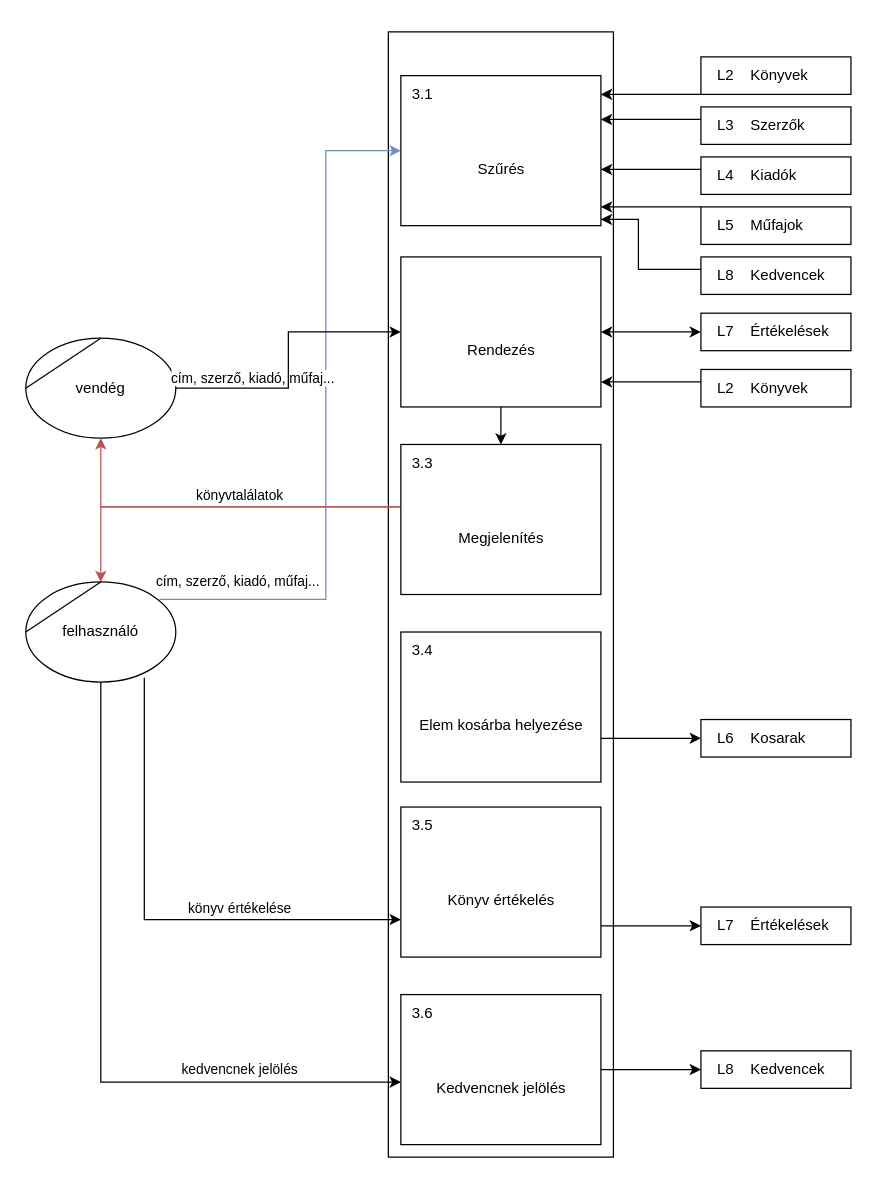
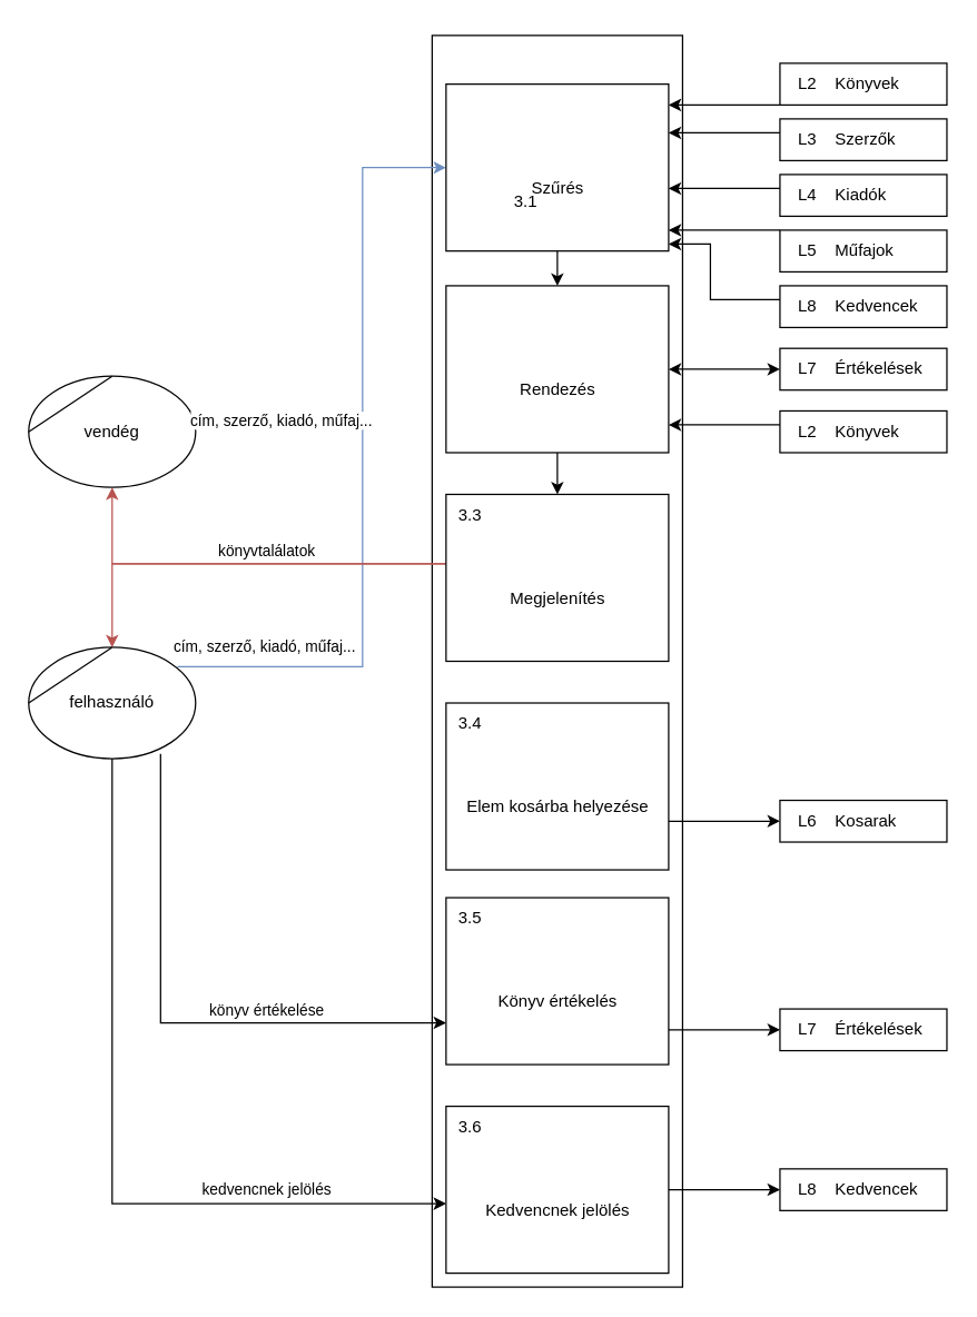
  <mxCell id="0" />
  <mxCell id="1" parent="0" />
  <mxCell id="2" value="" style="html=1;dashed=0;whitespace=wrap;shape=mxgraph.dfd.process;align=center;container=0;collapsible=0;spacingTop=30;" vertex="1" parent="1"><mxGeometry x="310" y="25" width="180" height="900" as="geometry" /></mxCell>
  <mxCell id="3" value="Könyvek" style="html=1;dashed=0;whitespace=wrap;shape=mxgraph.dfd.dataStoreID2;align=left;spacingLeft=38;container=1;collapsible=0;" vertex="1" parent="1"><mxGeometry x="560" y="45" width="120" height="30" as="geometry" /></mxCell>
  <mxCell id="4" value="L2" style="text;html=1;strokeColor=none;fillColor=none;align=center;verticalAlign=middle;whiteSpace=wrap;rounded=0;connectable=0;allowArrows=0;movable=0;resizable=0;rotatable=0;cloneable=0;deletable=0;" vertex="1" parent="3"><mxGeometry x="5" width="30" height="30" as="geometry" /></mxCell>
  <mxCell id="5" value="Szerzők" style="html=1;dashed=0;whitespace=wrap;shape=mxgraph.dfd.dataStoreID2;align=left;spacingLeft=38;container=1;collapsible=0;" vertex="1" parent="1"><mxGeometry x="560" y="85" width="120" height="30" as="geometry" /></mxCell>
  <mxCell id="6" value="L3" style="text;html=1;strokeColor=none;fillColor=none;align=center;verticalAlign=middle;whiteSpace=wrap;rounded=0;connectable=0;allowArrows=0;movable=0;resizable=0;rotatable=0;cloneable=0;deletable=0;" vertex="1" parent="5"><mxGeometry x="5" width="30" height="30" as="geometry" /></mxCell>
  <mxCell id="7" value="Kiadók&lt;br&gt;" style="html=1;dashed=0;whitespace=wrap;shape=mxgraph.dfd.dataStoreID2;align=left;spacingLeft=38;container=1;collapsible=0;" vertex="1" parent="1"><mxGeometry x="560" y="125" width="120" height="30" as="geometry" /></mxCell>
  <mxCell id="8" value="L4" style="text;html=1;strokeColor=none;fillColor=none;align=center;verticalAlign=middle;whiteSpace=wrap;rounded=0;connectable=0;allowArrows=0;movable=0;resizable=0;rotatable=0;cloneable=0;deletable=0;" vertex="1" parent="7"><mxGeometry x="5" width="30" height="30" as="geometry" /></mxCell>
  <mxCell id="9" value="vendég" style="shape=stencil(tZRtjoMgEIZPw98GJR6gYXfvQe10nZQCAbYft99RNKlW7GajiTGZeeXhnZGBCRka5YCVvGHig5VlwTm9Kb5NYhUc1DElr8qjOmhISojenuGGx9gz0DTgMbaq+GR8T9+0j5C1NYYgaE0YKU86wRQaWsvvCdZv/xhFjvgXiOB7kynLyq+/Y3fVNuBiI79j7OB+db/rgceOi61+3Grg4v9YISmTO9xCHlR9/vb2xxxnzYDW6AK8OfLTeZzO66ynzM5CnqyHBUsn1DqN9UITnWoH/kUY5Iu9PtVUzRY1jx4IGk22K9UioSs+44+uvFxl3bKX1nTZdE12iV8=);whiteSpace=wrap;html=1;" vertex="1" parent="1"><mxGeometry x="20" y="270" width="120" height="80" as="geometry" /></mxCell>
  <mxCell id="10" style="edgeStyle=orthogonalEdgeStyle;rounded=0;orthogonalLoop=1;jettySize=auto;html=1;startArrow=none;startFill=0;endArrow=classic;endFill=1;exitX=0.79;exitY=0.958;exitDx=0;exitDy=0;exitPerimeter=0;" edge="1" parent="1" source="12" target="54"><mxGeometry relative="1" as="geometry"><Array as="points"><mxPoint x="115" y="735" /></Array></mxGeometry></mxCell>
  <mxCell id="11" value="könyv értékelése" style="edgeLabel;html=1;align=center;verticalAlign=middle;resizable=0;points=[];" vertex="1" connectable="0" parent="10"><mxGeometry x="0.07" relative="1" as="geometry"><mxPoint x="56" y="-10" as="offset" /></mxGeometry></mxCell>
  <mxCell id="12" value="felhasználó" style="shape=stencil(tZRtjoMgEIZPw98GJR6gYXfvQe10nZQCAbYft99RNKlW7GajiTGZeeXhnZGBCRka5YCVvGHig5VlwTm9Kb5NYhUc1DElr8qjOmhISojenuGGx9gz0DTgMbaq+GR8T9+0j5C1NYYgaE0YKU86wRQaWsvvCdZv/xhFjvgXiOB7kynLyq+/Y3fVNuBiI79j7OB+db/rgceOi61+3Grg4v9YISmTO9xCHlR9/vb2xxxnzYDW6AK8OfLTeZzO66ynzM5CnqyHBUsn1DqN9UITnWoH/kUY5Iu9PtVUzRY1jx4IGk22K9UioSs+44+uvFxl3bKX1nTZdE12iV8=);whiteSpace=wrap;html=1;" vertex="1" parent="1"><mxGeometry x="20" y="465" width="120" height="80" as="geometry" /></mxCell>
  <mxCell id="13" value="" style="endArrow=classic;html=1;rounded=0;verticalAlign=bottom;edgeStyle=orthogonalEdgeStyle;exitX=0.891;exitY=0.174;exitDx=0;exitDy=0;exitPerimeter=0;fillColor=#dae8fc;strokeColor=#6c8ebf;" edge="1" parent="1" source="12" target="40"><mxGeometry width="50" height="50" relative="1" as="geometry"><mxPoint x="190" y="95" as="sourcePoint" /><mxPoint x="310" y="479" as="targetPoint" /><mxPoint as="offset" /><Array as="points"><mxPoint x="260" y="479" /><mxPoint x="260" y="120" /></Array></mxGeometry></mxCell>
  <mxCell id="14" value="cím, szerző, kiadó, műfaj...&amp;nbsp;" style="edgeLabel;html=1;align=center;verticalAlign=middle;resizable=0;points=[];" vertex="1" connectable="0" parent="13"><mxGeometry x="-0.252" y="1" relative="1" as="geometry"><mxPoint x="-69" y="59" as="offset" /></mxGeometry></mxCell>
  <mxCell id="15" value="cím, szerző, kiadó, műfaj...&amp;nbsp;" style="edgeLabel;html=1;align=center;verticalAlign=middle;resizable=0;points=[];" vertex="1" connectable="0" parent="1"><mxGeometry x="259.998" y="35" as="geometry"><mxPoint x="-57" y="266" as="offset" /></mxGeometry></mxCell>
  <mxCell id="16" value="" style="endArrow=classic;html=1;rounded=0;verticalAlign=bottom;edgeStyle=orthogonalEdgeStyle;" edge="1" parent="1" target="40" source="3"><mxGeometry width="50" height="50" relative="1" as="geometry"><mxPoint x="517.5" y="45" as="sourcePoint" /><mxPoint x="487.5" y="45" as="targetPoint" /><Array as="points"><mxPoint x="550" y="75" /><mxPoint x="550" y="75" /></Array></mxGeometry></mxCell>
  <mxCell id="17" value="" style="endArrow=classic;html=1;rounded=0;verticalAlign=bottom;edgeStyle=orthogonalEdgeStyle;" edge="1" parent="1" target="40" source="23"><mxGeometry width="50" height="50" relative="1" as="geometry"><mxPoint x="517.5" y="79.86" as="sourcePoint" /><mxPoint x="467.5" y="80" as="targetPoint" /><Array as="points"><mxPoint x="550" y="165" /><mxPoint x="550" y="165" /></Array></mxGeometry></mxCell>
  <mxCell id="18" value="" style="endArrow=classic;html=1;rounded=0;verticalAlign=bottom;edgeStyle=orthogonalEdgeStyle;" edge="1" parent="1" source="7" target="40"><mxGeometry width="50" height="50" relative="1" as="geometry"><mxPoint x="517.5" y="110" as="sourcePoint" /><mxPoint x="470" y="109.86" as="targetPoint" /><Array as="points"><mxPoint x="520" y="135" /><mxPoint x="520" y="135" /></Array></mxGeometry></mxCell>
  <mxCell id="19" value="Kosarak&lt;br&gt;" style="html=1;dashed=0;whitespace=wrap;shape=mxgraph.dfd.dataStoreID2;align=left;spacingLeft=38;container=1;collapsible=0;" vertex="1" parent="1"><mxGeometry x="560" y="575" width="120" height="30" as="geometry" /></mxCell>
  <mxCell id="20" value="L6" style="text;html=1;strokeColor=none;fillColor=none;align=center;verticalAlign=middle;whiteSpace=wrap;rounded=0;connectable=0;allowArrows=0;movable=0;resizable=0;rotatable=0;cloneable=0;deletable=0;" vertex="1" parent="19"><mxGeometry x="5" width="30" height="30" as="geometry" /></mxCell>
  <mxCell id="21" value="" style="endArrow=classic;html=1;rounded=0;verticalAlign=bottom;edgeStyle=orthogonalEdgeStyle;" edge="1" parent="1" source="50" target="19"><mxGeometry width="50" height="50" relative="1" as="geometry"><mxPoint x="527.5" y="130" as="sourcePoint" /><mxPoint x="480" y="129.86" as="targetPoint" /><Array as="points"><mxPoint x="510" y="590" /><mxPoint x="510" y="590" /></Array></mxGeometry></mxCell>
  <mxCell id="22" value="" style="endArrow=classic;html=1;rounded=0;verticalAlign=bottom;edgeStyle=orthogonalEdgeStyle;" edge="1" parent="1" source="5" target="40"><mxGeometry width="50" height="50" relative="1" as="geometry"><mxPoint x="517.5" y="140" as="sourcePoint" /><mxPoint x="470" y="139.86" as="targetPoint" /><Array as="points"><mxPoint x="550" y="95" /><mxPoint x="550" y="95" /></Array></mxGeometry></mxCell>
  <mxCell id="23" value="Műfajok" style="html=1;dashed=0;whitespace=wrap;shape=mxgraph.dfd.dataStoreID2;align=left;spacingLeft=38;container=1;collapsible=0;" vertex="1" parent="1"><mxGeometry x="560" y="165" width="120" height="30" as="geometry" /></mxCell>
  <mxCell id="24" value="L5" style="text;html=1;strokeColor=none;fillColor=none;align=center;verticalAlign=middle;whiteSpace=wrap;rounded=0;connectable=0;allowArrows=0;movable=0;resizable=0;rotatable=0;cloneable=0;deletable=0;" vertex="1" parent="23"><mxGeometry x="5" width="30" height="30" as="geometry" /></mxCell>
  <mxCell id="25" style="edgeStyle=orthogonalEdgeStyle;rounded=0;orthogonalLoop=1;jettySize=auto;html=1;startArrow=none;startFill=0;endArrow=classic;endFill=1;" edge="1" parent="1" source="26" target="40"><mxGeometry relative="1" as="geometry"><Array as="points"><mxPoint x="510" y="215" /><mxPoint x="510" y="175" /></Array></mxGeometry></mxCell>
  <mxCell id="26" value="Kedvencek" style="html=1;dashed=0;whitespace=wrap;shape=mxgraph.dfd.dataStoreID2;align=left;spacingLeft=38;container=1;collapsible=0;" vertex="1" parent="1"><mxGeometry x="560" y="205" width="120" height="30" as="geometry" /></mxCell>
  <mxCell id="27" value="L8" style="text;html=1;strokeColor=none;fillColor=none;align=center;verticalAlign=middle;whiteSpace=wrap;rounded=0;connectable=0;allowArrows=0;movable=0;resizable=0;rotatable=0;cloneable=0;deletable=0;" vertex="1" parent="26"><mxGeometry x="5" width="30" height="30" as="geometry" /></mxCell>
  <mxCell id="28" style="edgeStyle=orthogonalEdgeStyle;rounded=0;orthogonalLoop=1;jettySize=auto;html=1;startArrow=classic;startFill=1;endArrow=classic;endFill=1;" edge="1" parent="1" source="29" target="44"><mxGeometry relative="1" as="geometry"><mxPoint x="357.5" y="175" as="targetPoint" /><Array as="points"><mxPoint x="530" y="265" /><mxPoint x="530" y="265" /></Array></mxGeometry></mxCell>
  <mxCell id="29" value="Értékelések" style="html=1;dashed=0;whitespace=wrap;shape=mxgraph.dfd.dataStoreID2;align=left;spacingLeft=38;container=1;collapsible=0;" vertex="1" parent="1"><mxGeometry x="560" y="250" width="120" height="30" as="geometry" /></mxCell>
  <mxCell id="30" value="L7" style="text;html=1;strokeColor=none;fillColor=none;align=center;verticalAlign=middle;whiteSpace=wrap;rounded=0;connectable=0;allowArrows=0;movable=0;resizable=0;rotatable=0;cloneable=0;deletable=0;" vertex="1" parent="29"><mxGeometry x="5" width="30" height="30" as="geometry" /></mxCell>
  <mxCell id="31" style="edgeStyle=orthogonalEdgeStyle;rounded=0;orthogonalLoop=1;jettySize=auto;html=1;startArrow=none;startFill=0;endArrow=classic;endFill=1;" edge="1" parent="1" target="62" source="12"><mxGeometry relative="1" as="geometry"><mxPoint x="190" y="144" as="sourcePoint" /><mxPoint x="310" y="595" as="targetPoint" /><Array as="points"><mxPoint x="80" y="865" /></Array></mxGeometry></mxCell>
  <mxCell id="32" value="kedvencnek jelölés" style="edgeLabel;html=1;align=center;verticalAlign=middle;resizable=0;points=[];" vertex="1" connectable="0" parent="31"><mxGeometry x="-0.127" y="1" relative="1" as="geometry"><mxPoint x="109" y="65" as="offset" /></mxGeometry></mxCell>
  <mxCell id="33" value="Könyvek" style="html=1;dashed=0;whitespace=wrap;shape=mxgraph.dfd.dataStoreID2;align=left;spacingLeft=38;container=1;collapsible=0;" vertex="1" parent="1"><mxGeometry x="560" y="295" width="120" height="30" as="geometry" /></mxCell>
  <mxCell id="34" value="L2" style="text;html=1;strokeColor=none;fillColor=none;align=center;verticalAlign=middle;whiteSpace=wrap;rounded=0;connectable=0;allowArrows=0;movable=0;resizable=0;rotatable=0;cloneable=0;deletable=0;" vertex="1" parent="33"><mxGeometry x="5" width="30" height="30" as="geometry" /></mxCell>
  <mxCell id="35" value="" style="endArrow=classic;html=1;rounded=0;verticalAlign=bottom;edgeStyle=orthogonalEdgeStyle;" edge="1" parent="1" source="33" target="44"><mxGeometry width="50" height="50" relative="1" as="geometry"><mxPoint x="570" y="85" as="sourcePoint" /><mxPoint x="490" y="85" as="targetPoint" /><Array as="points"><mxPoint x="540" y="305" /><mxPoint x="540" y="305" /></Array></mxGeometry></mxCell>
  <mxCell id="36" style="edgeStyle=orthogonalEdgeStyle;rounded=0;orthogonalLoop=1;jettySize=auto;html=1;fillColor=#f8cecc;strokeColor=#b85450;" edge="1" parent="1" target="9" source="47"><mxGeometry relative="1" as="geometry"><mxPoint x="280" y="395" as="sourcePoint" /><Array as="points"><mxPoint x="80" y="405" /></Array></mxGeometry></mxCell>
  <mxCell id="37" style="edgeStyle=orthogonalEdgeStyle;rounded=0;orthogonalLoop=1;jettySize=auto;html=1;fillColor=#f8cecc;strokeColor=#b85450;" edge="1" parent="1" source="47" target="12"><mxGeometry relative="1" as="geometry"><mxPoint x="307.5" y="135" as="sourcePoint" /><mxPoint x="187.5" y="115" as="targetPoint" /><Array as="points"><mxPoint x="80" y="405" /></Array></mxGeometry></mxCell>
  <mxCell id="38" value="könyvtalálatok" style="edgeLabel;html=1;align=center;verticalAlign=middle;resizable=0;points=[];" vertex="1" connectable="0" parent="37"><mxGeometry x="-0.127" y="-1" relative="1" as="geometry"><mxPoint x="1" y="-9" as="offset" /></mxGeometry></mxCell>
  <mxCell id="39" value="" style="text;html=1;strokeColor=none;fillColor=none;align=left;verticalAlign=middle;whiteSpace=wrap;rounded=0;movable=0;resizable=0;connectable=0;allowArrows=0;rotatable=0;cloneable=0;deletable=0;spacingLeft=6;autosize=1;resizeWidth=0;" vertex="1" parent="1"><mxGeometry x="345" y="20" width="50" height="40" as="geometry" /></mxCell>
  <mxCell id="40" value="Szűrés" style="html=1;dashed=0;whitespace=wrap;shape=mxgraph.dfd.process2;align=center;container=1;collapsible=0;spacingTop=30;" vertex="1" parent="1"><mxGeometry x="320" y="60" width="160" height="120" as="geometry" /></mxCell>
- <mxCell id="41" value="3.1" style="text;html=1;strokeColor=none;fillColor=none;align=center;verticalAlign=middle;whiteSpace=wrap;rounded=0;connectable=0;allowArrows=0;editable=1;movable=0;resizable=0;rotatable=0;deletable=0;locked=0;cloneable=0;" vertex="1" parent="40"><mxGeometry width="35" height="30" as="geometry" /></mxCell>
+ <mxCell id="41" value="3.1" style="text;html=1;strokeColor=none;fillColor=none;align=center;verticalAlign=middle;whiteSpace=wrap;rounded=0;connectable=0;allowArrows=0;editable=1;movable=0;resizable=0;rotatable=0;deletable=0;locked=0;cloneable=0;" vertex="1" parent="40"><mxGeometry x="40" y="70" width="35" height="30" as="geometry" /></mxCell>
  <mxCell id="42" value="" style="text;strokeColor=none;fillColor=none;align=left;verticalAlign=middle;whiteSpace=wrap;rounded=0;autosize=1;connectable=0;allowArrows=0;movable=0;resizable=0;rotatable=0;deletable=0;cloneable=0;spacingLeft=6;fontStyle=0;html=1;" vertex="1" parent="40"><mxGeometry x="35" y="-5" width="50" height="40" as="geometry" /></mxCell>
- <mxCell id="43" style="edgeStyle=orthogonalEdgeStyle;rounded=0;orthogonalLoop=1;jettySize=auto;html=1;startArrow=classic;startFill=1;endArrow=none;endFill=0;" edge="1" parent="1" source="44" target="9"><mxGeometry relative="1" as="geometry" /></mxCell>
+ <mxCell id="43" style="edgeStyle=orthogonalEdgeStyle;rounded=0;orthogonalLoop=1;jettySize=auto;html=1;startArrow=classic;startFill=1;endArrow=none;endFill=0;" edge="1" parent="1" source="44" target="40"><mxGeometry relative="1" as="geometry" /></mxCell>
  <mxCell id="44" value="Rendezés" style="html=1;dashed=0;whitespace=wrap;shape=mxgraph.dfd.process2;align=center;container=1;collapsible=0;spacingTop=30;" vertex="1" parent="1"><mxGeometry x="320" y="205" width="160" height="120" as="geometry" /></mxCell>
  <mxCell id="45" value="" style="text;strokeColor=none;fillColor=none;align=left;verticalAlign=middle;whiteSpace=wrap;rounded=0;autosize=1;connectable=0;allowArrows=0;movable=0;resizable=0;rotatable=0;deletable=0;cloneable=0;spacingLeft=6;fontStyle=0;html=1;" vertex="1" parent="44"><mxGeometry x="35" y="-5" width="50" height="40" as="geometry" /></mxCell>
  <mxCell id="46" style="edgeStyle=orthogonalEdgeStyle;rounded=0;orthogonalLoop=1;jettySize=auto;html=1;startArrow=classic;startFill=1;endArrow=none;endFill=0;" edge="1" parent="1" source="47" target="44"><mxGeometry relative="1" as="geometry" /></mxCell>
  <mxCell id="47" value="Megjelenítés" style="html=1;dashed=0;whitespace=wrap;shape=mxgraph.dfd.process2;align=center;container=1;collapsible=0;spacingTop=30;" vertex="1" parent="1"><mxGeometry x="320" y="355" width="160" height="120" as="geometry" /></mxCell>
  <mxCell id="48" value="3.3" style="text;html=1;strokeColor=none;fillColor=none;align=center;verticalAlign=middle;whiteSpace=wrap;rounded=0;connectable=0;allowArrows=0;editable=1;movable=0;resizable=0;rotatable=0;deletable=0;locked=0;cloneable=0;" vertex="1" parent="47"><mxGeometry width="35" height="30" as="geometry" /></mxCell>
  <mxCell id="49" value="" style="text;strokeColor=none;fillColor=none;align=left;verticalAlign=middle;whiteSpace=wrap;rounded=0;autosize=1;connectable=0;allowArrows=0;movable=0;resizable=0;rotatable=0;deletable=0;cloneable=0;spacingLeft=6;fontStyle=0;html=1;" vertex="1" parent="47"><mxGeometry x="35" y="-5" width="50" height="40" as="geometry" /></mxCell>
  <mxCell id="50" value="Elem kosárba helyezése" style="html=1;dashed=0;whitespace=wrap;shape=mxgraph.dfd.process2;align=center;container=1;collapsible=0;spacingTop=30;" vertex="1" parent="1"><mxGeometry x="320" y="505" width="160" height="120" as="geometry" /></mxCell>
  <mxCell id="51" value="3.4" style="text;html=1;strokeColor=none;fillColor=none;align=center;verticalAlign=middle;whiteSpace=wrap;rounded=0;connectable=0;allowArrows=0;editable=1;movable=0;resizable=0;rotatable=0;deletable=0;locked=0;cloneable=0;" vertex="1" parent="50"><mxGeometry width="35" height="30" as="geometry" /></mxCell>
  <mxCell id="52" value="" style="text;strokeColor=none;fillColor=none;align=left;verticalAlign=middle;whiteSpace=wrap;rounded=0;autosize=1;connectable=0;allowArrows=0;movable=0;resizable=0;rotatable=0;deletable=0;cloneable=0;spacingLeft=6;fontStyle=0;html=1;" vertex="1" parent="50"><mxGeometry x="35" y="-5" width="50" height="40" as="geometry" /></mxCell>
  <mxCell id="53" style="edgeStyle=orthogonalEdgeStyle;rounded=0;orthogonalLoop=1;jettySize=auto;html=1;startArrow=classic;startFill=1;endArrow=none;endFill=0;" edge="1" parent="1" source="57" target="54"><mxGeometry relative="1" as="geometry"><Array as="points"><mxPoint x="500" y="740" /><mxPoint x="500" y="740" /></Array></mxGeometry></mxCell>
  <mxCell id="54" value="Könyv értékelés" style="html=1;dashed=0;whitespace=wrap;shape=mxgraph.dfd.process2;align=center;container=1;collapsible=0;spacingTop=30;" vertex="1" parent="1"><mxGeometry x="320" y="645" width="160" height="120" as="geometry" /></mxCell>
  <mxCell id="55" value="3.5" style="text;html=1;strokeColor=none;fillColor=none;align=center;verticalAlign=middle;whiteSpace=wrap;rounded=0;connectable=0;allowArrows=0;editable=1;movable=0;resizable=0;rotatable=0;deletable=0;locked=0;cloneable=0;" vertex="1" parent="54"><mxGeometry width="35" height="30" as="geometry" /></mxCell>
  <mxCell id="56" value="" style="text;strokeColor=none;fillColor=none;align=left;verticalAlign=middle;whiteSpace=wrap;rounded=0;autosize=1;connectable=0;allowArrows=0;movable=0;resizable=0;rotatable=0;deletable=0;cloneable=0;spacingLeft=6;fontStyle=0;html=1;" vertex="1" parent="54"><mxGeometry x="35" y="-5" width="50" height="40" as="geometry" /></mxCell>
  <mxCell id="57" value="Értékelések" style="html=1;dashed=0;whitespace=wrap;shape=mxgraph.dfd.dataStoreID2;align=left;spacingLeft=38;container=1;collapsible=0;" vertex="1" parent="1"><mxGeometry x="560" y="725" width="120" height="30" as="geometry" /></mxCell>
  <mxCell id="58" value="L7" style="text;html=1;strokeColor=none;fillColor=none;align=center;verticalAlign=middle;whiteSpace=wrap;rounded=0;connectable=0;allowArrows=0;movable=0;resizable=0;rotatable=0;cloneable=0;deletable=0;" vertex="1" parent="57"><mxGeometry x="5" width="30" height="30" as="geometry" /></mxCell>
  <mxCell id="59" value="Kedvencek" style="html=1;dashed=0;whitespace=wrap;shape=mxgraph.dfd.dataStoreID2;align=left;spacingLeft=38;container=1;collapsible=0;" vertex="1" parent="1"><mxGeometry x="560" y="840" width="120" height="30" as="geometry" /></mxCell>
  <mxCell id="60" value="L8" style="text;html=1;strokeColor=none;fillColor=none;align=center;verticalAlign=middle;whiteSpace=wrap;rounded=0;connectable=0;allowArrows=0;movable=0;resizable=0;rotatable=0;cloneable=0;deletable=0;" vertex="1" parent="59"><mxGeometry x="5" width="30" height="30" as="geometry" /></mxCell>
  <mxCell id="61" style="edgeStyle=orthogonalEdgeStyle;rounded=0;orthogonalLoop=1;jettySize=auto;html=1;startArrow=classic;startFill=1;endArrow=none;endFill=0;" edge="1" parent="1" source="59" target="62"><mxGeometry relative="1" as="geometry"><Array as="points"><mxPoint x="540" y="855" /><mxPoint x="540" y="855" /></Array></mxGeometry></mxCell>
  <mxCell id="62" value="Kedvencnek jelölés" style="html=1;dashed=0;whitespace=wrap;shape=mxgraph.dfd.process2;align=center;container=1;collapsible=0;spacingTop=30;" vertex="1" parent="1"><mxGeometry x="320" y="795" width="160" height="120" as="geometry" /></mxCell>
  <mxCell id="63" value="3.6" style="text;html=1;strokeColor=none;fillColor=none;align=center;verticalAlign=middle;whiteSpace=wrap;rounded=0;connectable=0;allowArrows=0;editable=1;movable=0;resizable=0;rotatable=0;deletable=0;locked=0;cloneable=0;" vertex="1" parent="62"><mxGeometry width="35" height="30" as="geometry" /></mxCell>
  <mxCell id="64" value="" style="text;strokeColor=none;fillColor=none;align=left;verticalAlign=middle;whiteSpace=wrap;rounded=0;autosize=1;connectable=0;allowArrows=0;movable=0;resizable=0;rotatable=0;deletable=0;cloneable=0;spacingLeft=6;fontStyle=0;html=1;" vertex="1" parent="62"><mxGeometry x="35" y="-5" width="50" height="40" as="geometry" /></mxCell>
